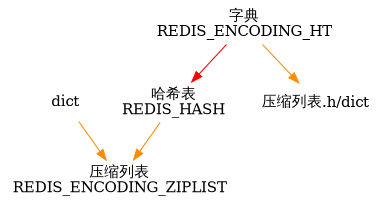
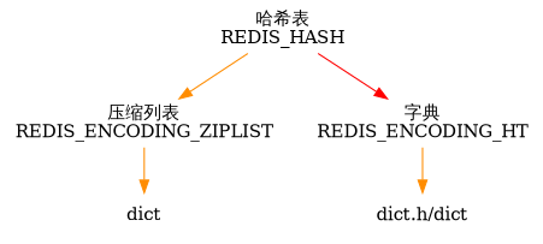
  digraph {
    node [shape=plaintext]
    edge [color=darkorange]
    n1 [label="哈希表\nREDIS_HASH"]
    n2 [label="压缩列表\nREDIS_ENCODING_ZIPLIST"]
    n3 [label="字典\nREDIS_ENCODING_HT"]
    n4 [label=dict]
-   n5 [label="压缩列表.h/dict"]
+   n5 [label="dict.h/dict"]
    n1 -> n2
-   n3 -> n1 [color=red]
-   n4 -> n2
+   n1 -> n3 [color=red]
+   n2 -> n4
    n3 -> n5
  }
